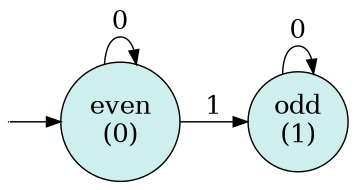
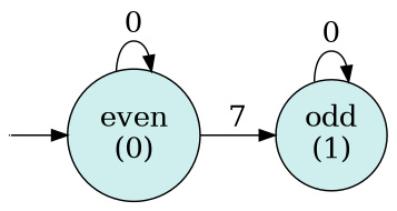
  digraph {
    rankdir=LR
    node [fillcolor="#cfeeee" fontsize=18 shape=circle style=filled]
    edge [fontsize=18]
    __start [shape=point width=0]
    n2 [label="even\n(0)"]
    n3 [label="odd\n(1)"]
    __start -> n2 [fontsize=""]
    n2 -> n2 [label=0]
-   n2 -> n3 [label=1]
+   n2 -> n3 [label=7]
    n3 -> n3 [label=0]
  }
